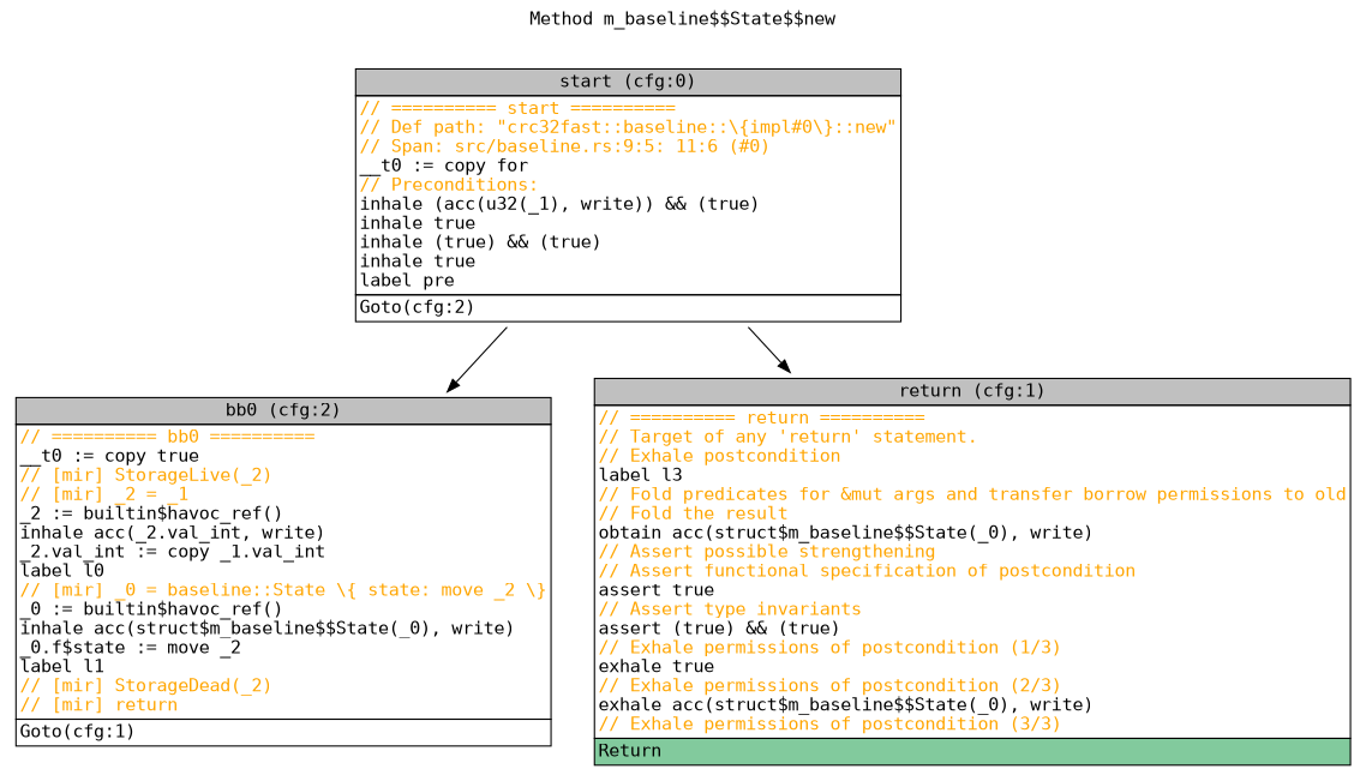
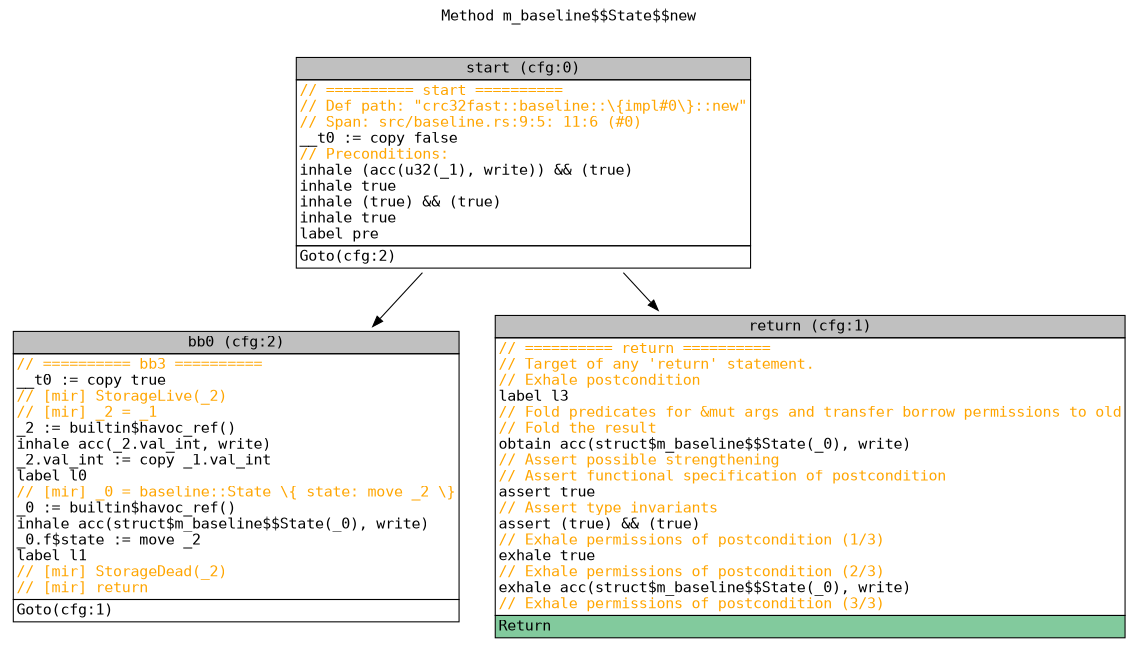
  digraph {
    fontname=monospace
    label="Method m_baseline$$State$$new"
    labelloc=t
    node [fontname=monospace shape=none]
    edge [fontname=monospace]
-   n1 [label=<<table border="0" cellborder="1" cellspacing="0"><tr><td bgcolor="gray" align="center">start (cfg:0)</td></tr><tr><td align="left" balign="left"><font color="orange">// ========== start ==========</font><br/><font color="orange">// Def path: "crc32fast::baseline::\{impl#0\}::new"</font><br/><font color="orange">// Span: src/baseline.rs:9:5: 11:6 (#0)</font><br/>__t0 := copy for<br/><font color="orange">// Preconditions:</font><br/>inhale (acc(u32(_1), write)) &amp;&amp; (true)<br/>inhale true<br/>inhale (true) &amp;&amp; (true)<br/>inhale true<br/>label pre</td></tr><tr><td align="left">Goto(cfg:2)<br/></td></tr></table>>]
-   n2 [label=<<table border="0" cellborder="1" cellspacing="0"><tr><td bgcolor="gray" align="center">bb0 (cfg:2)</td></tr><tr><td align="left" balign="left"><font color="orange">// ========== bb0 ==========</font><br/>__t0 := copy true<br/><font color="orange">// [mir] StorageLive(_2)</font><br/><font color="orange">// [mir] _2 = _1</font><br/>_2 := builtin$havoc_ref()<br/>inhale acc(_2.val_int, write)<br/>_2.val_int := copy _1.val_int<br/>label l0<br/><font color="orange">// [mir] _0 = baseline::State \{ state: move _2 \}</font><br/>_0 := builtin$havoc_ref()<br/>inhale acc(struct$m_baseline$$State(_0), write)<br/>_0.f$state := move _2<br/>label l1<br/><font color="orange">// [mir] StorageDead(_2)</font><br/><font color="orange">// [mir] return</font></td></tr><tr><td align="left">Goto(cfg:1)<br/></td></tr></table>>]
+   n1 [label=<<table border="0" cellborder="1" cellspacing="0"><tr><td bgcolor="gray" align="center">start (cfg:0)</td></tr><tr><td align="left" balign="left"><font color="orange">// ========== start ==========</font><br/><font color="orange">// Def path: "crc32fast::baseline::\{impl#0\}::new"</font><br/><font color="orange">// Span: src/baseline.rs:9:5: 11:6 (#0)</font><br/>__t0 := copy false<br/><font color="orange">// Preconditions:</font><br/>inhale (acc(u32(_1), write)) &amp;&amp; (true)<br/>inhale true<br/>inhale (true) &amp;&amp; (true)<br/>inhale true<br/>label pre</td></tr><tr><td align="left">Goto(cfg:2)<br/></td></tr></table>>]
+   n2 [label=<<table border="0" cellborder="1" cellspacing="0"><tr><td bgcolor="gray" align="center">bb0 (cfg:2)</td></tr><tr><td align="left" balign="left"><font color="orange">// ========== bb3 ==========</font><br/>__t0 := copy true<br/><font color="orange">// [mir] StorageLive(_2)</font><br/><font color="orange">// [mir] _2 = _1</font><br/>_2 := builtin$havoc_ref()<br/>inhale acc(_2.val_int, write)<br/>_2.val_int := copy _1.val_int<br/>label l0<br/><font color="orange">// [mir] _0 = baseline::State \{ state: move _2 \}</font><br/>_0 := builtin$havoc_ref()<br/>inhale acc(struct$m_baseline$$State(_0), write)<br/>_0.f$state := move _2<br/>label l1<br/><font color="orange">// [mir] StorageDead(_2)</font><br/><font color="orange">// [mir] return</font></td></tr><tr><td align="left">Goto(cfg:1)<br/></td></tr></table>>]
    n3 [label=<<table border="0" cellborder="1" cellspacing="0"><tr><td bgcolor="gray" align="center">return (cfg:1)</td></tr><tr><td align="left" balign="left"><font color="orange">// ========== return ==========</font><br/><font color="orange">// Target of any 'return' statement.</font><br/><font color="orange">// Exhale postcondition</font><br/>label l3<br/><font color="orange">// Fold predicates for &amp;mut args and transfer borrow permissions to old</font><br/><font color="orange">// Fold the result</font><br/>obtain acc(struct$m_baseline$$State(_0), write)<br/><font color="orange">// Assert possible strengthening</font><br/><font color="orange">// Assert functional specification of postcondition</font><br/>assert true<br/><font color="orange">// Assert type invariants</font><br/>assert (true) &amp;&amp; (true)<br/><font color="orange">// Exhale permissions of postcondition (1/3)</font><br/>exhale true<br/><font color="orange">// Exhale permissions of postcondition (2/3)</font><br/>exhale acc(struct$m_baseline$$State(_0), write)<br/><font color="orange">// Exhale permissions of postcondition (3/3)</font></td></tr><tr><td align="left" bgcolor="#82CA9D">Return<br/></td></tr></table>>]
    n1 -> n2
    n1 -> n3
  }
